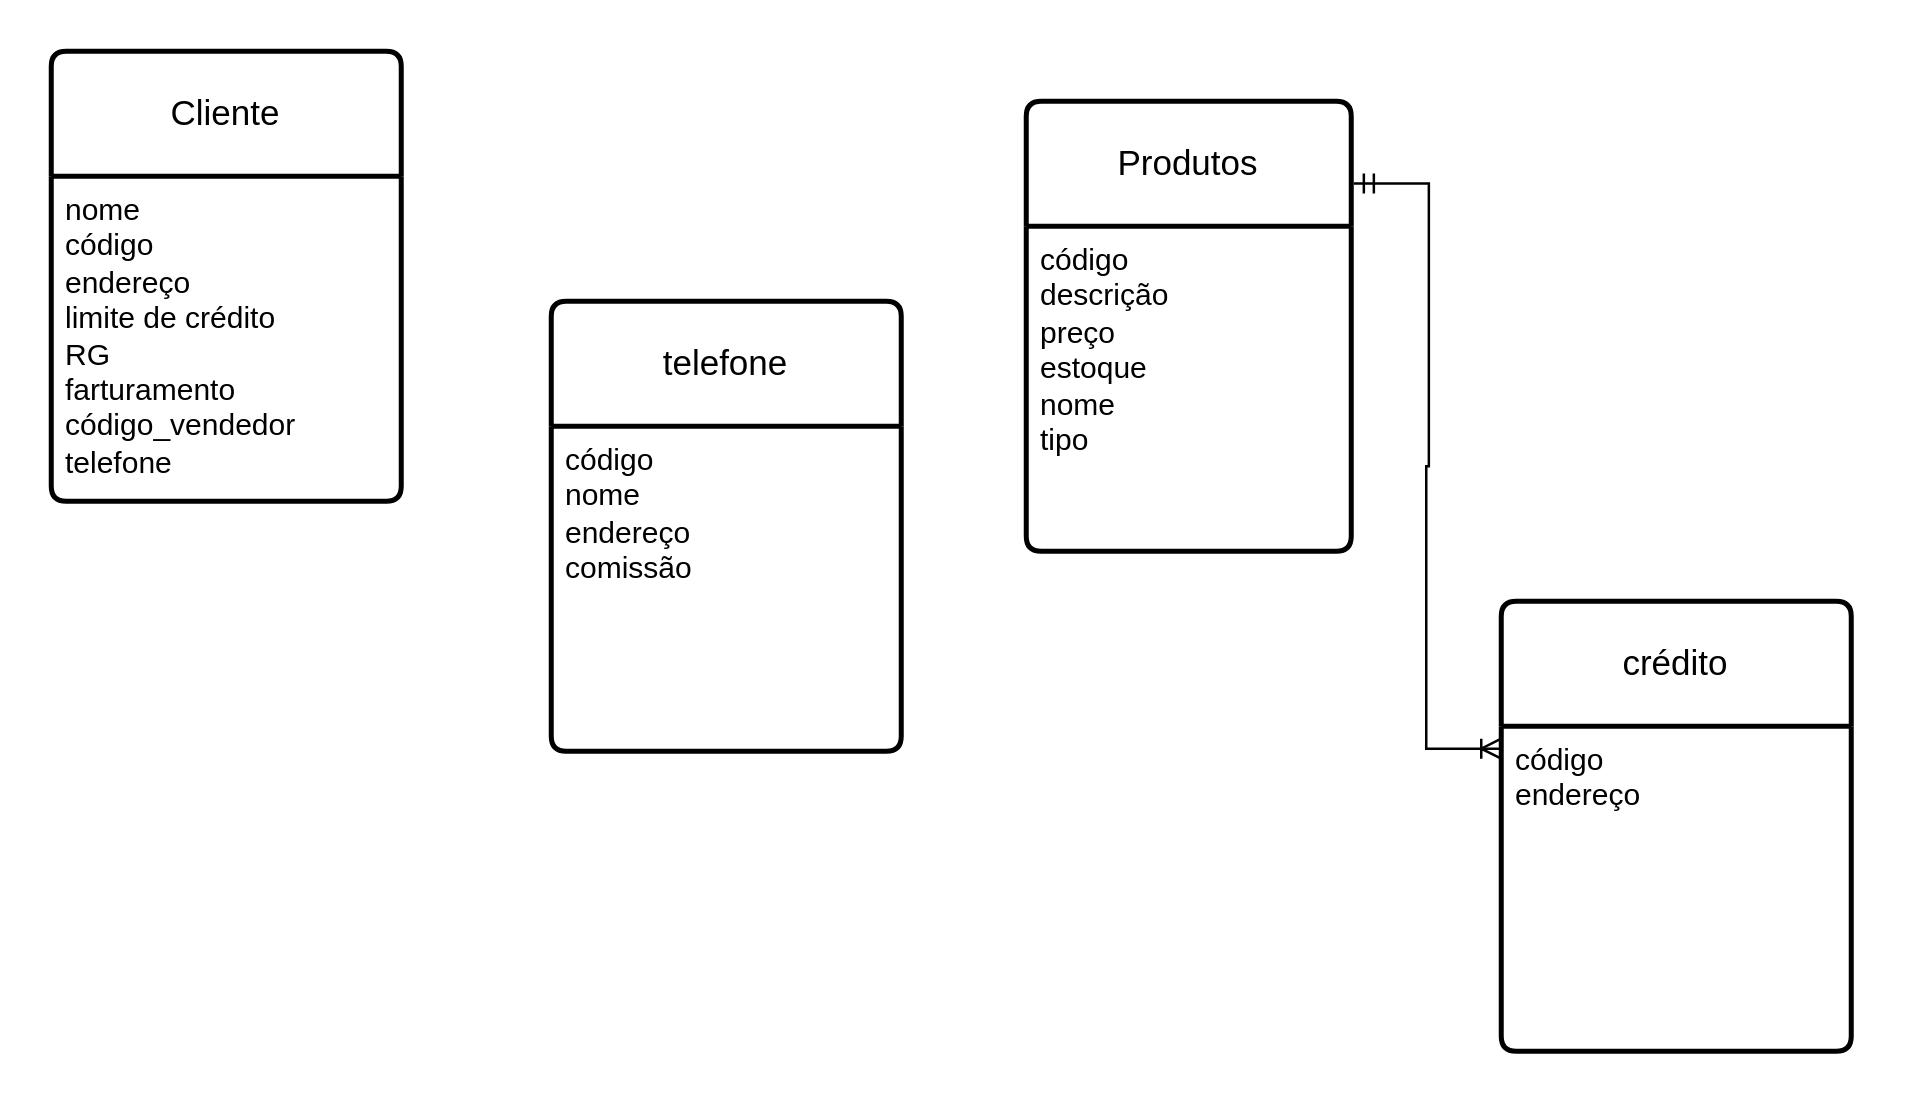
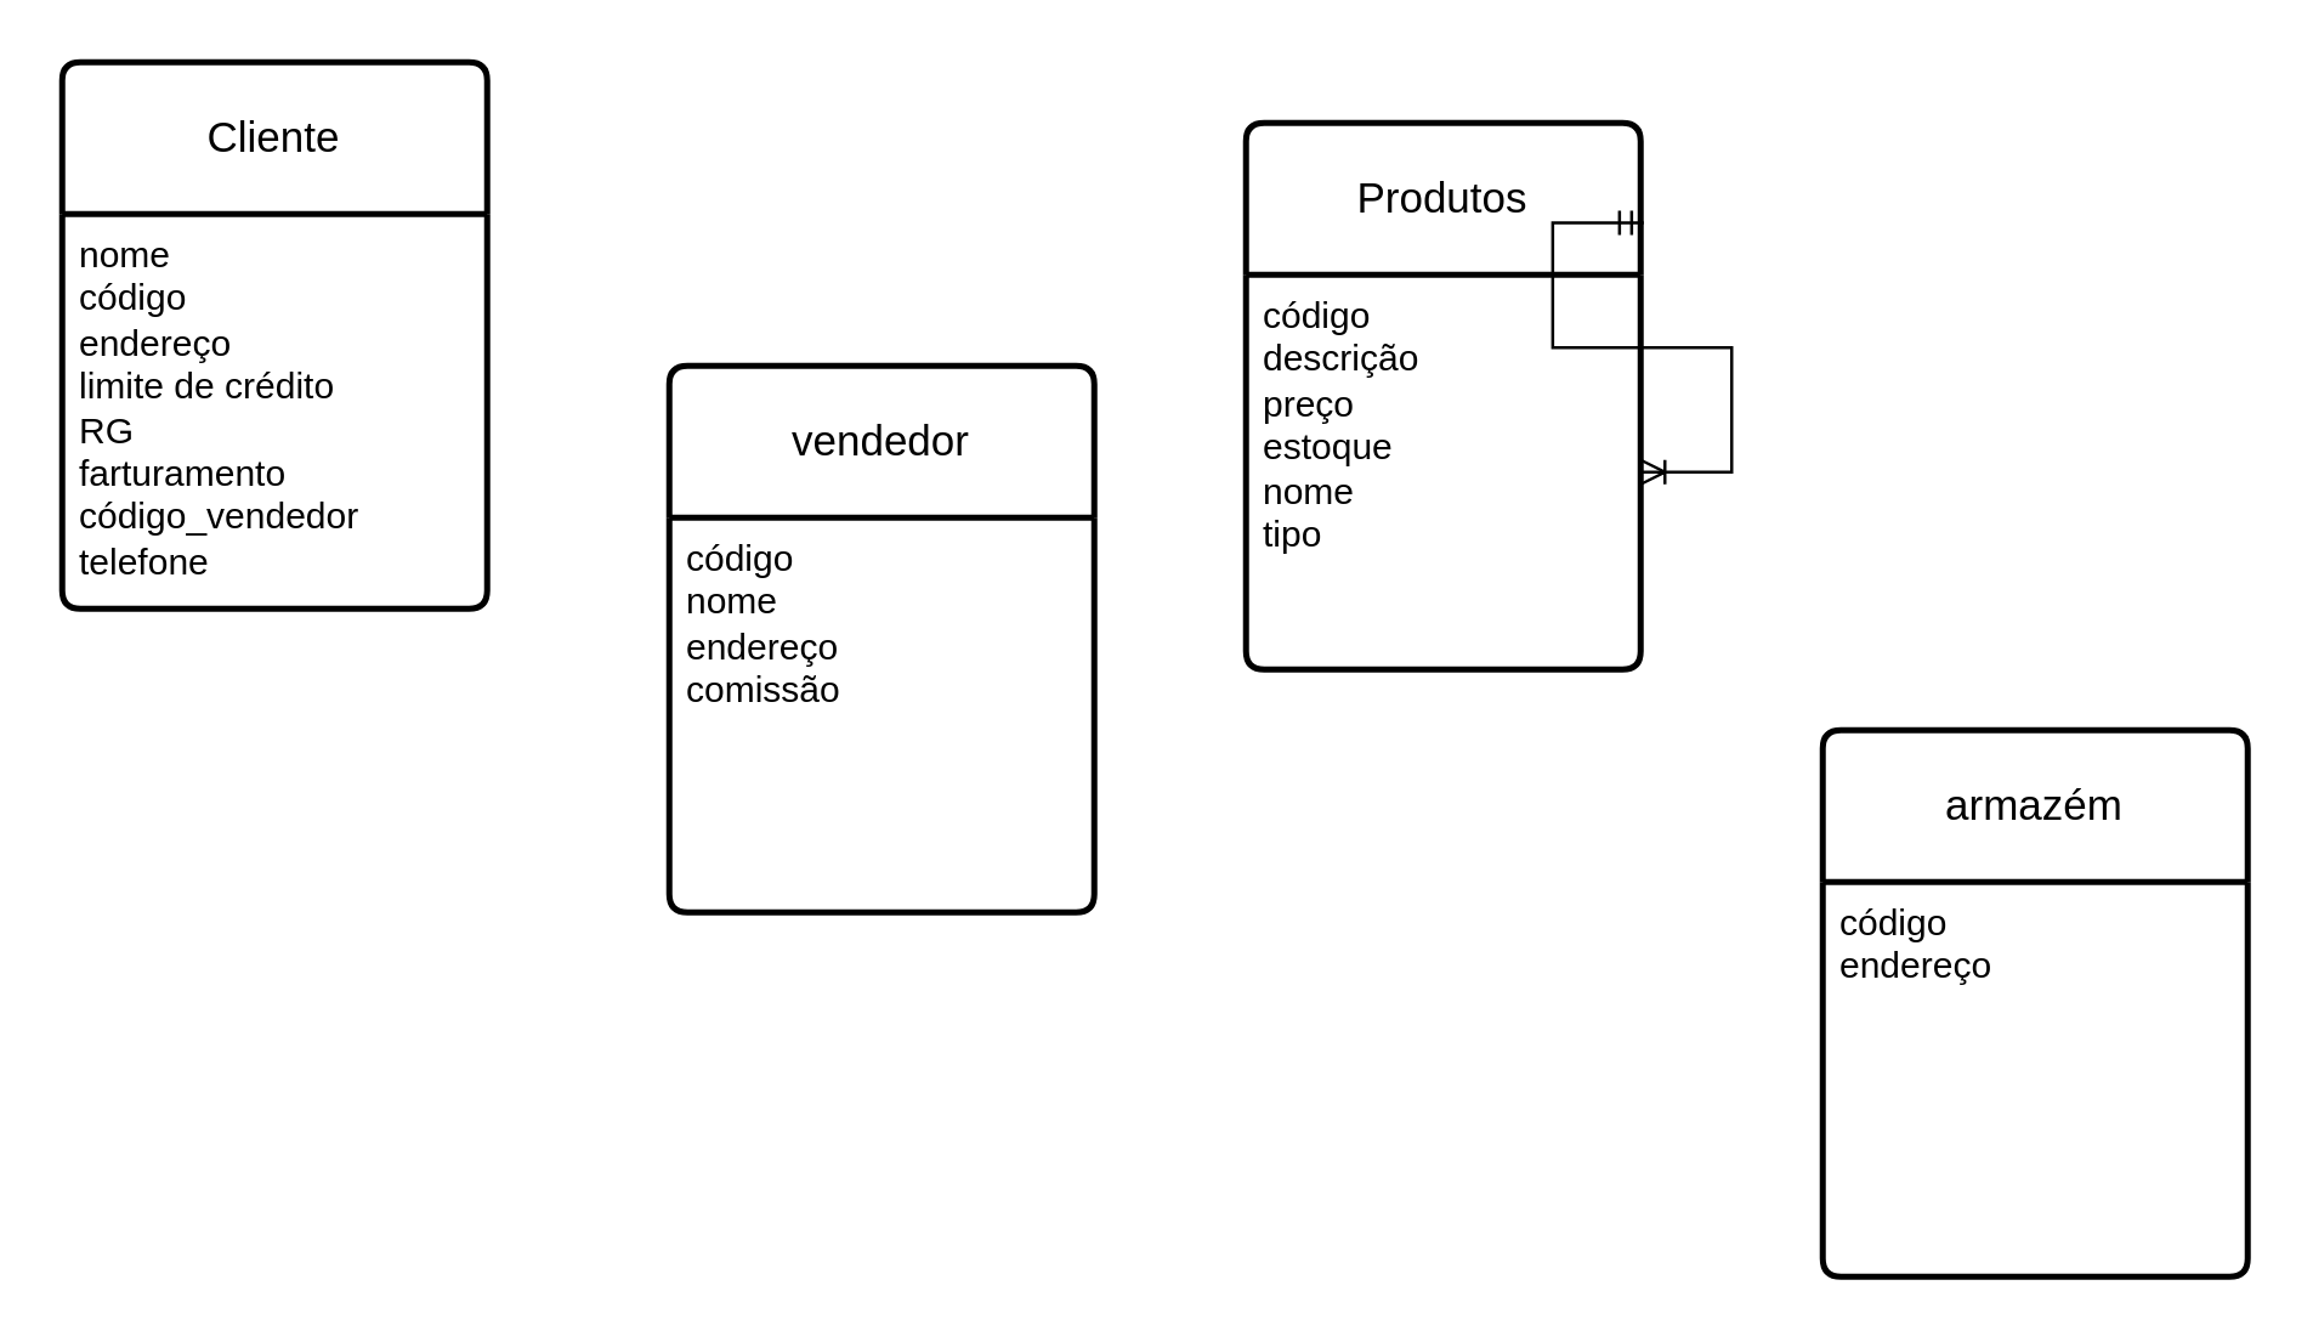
  <mxCell id="0" />
  <mxCell id="1" parent="0" />
- <mxCell id="2" value="telefone" style="swimlane;childLayout=stackLayout;horizontal=1;startSize=50;horizontalStack=0;rounded=1;fontSize=14;fontStyle=0;strokeWidth=2;resizeParent=0;resizeLast=1;shadow=0;dashed=0;align=center;arcSize=4;whiteSpace=wrap;html=1;" parent="1" vertex="1"><mxGeometry x="220" y="120" width="140" height="180" as="geometry" /></mxCell>
+ <mxCell id="2" value="vendedor" style="swimlane;childLayout=stackLayout;horizontal=1;startSize=50;horizontalStack=0;rounded=1;fontSize=14;fontStyle=0;strokeWidth=2;resizeParent=0;resizeLast=1;shadow=0;dashed=0;align=center;arcSize=4;whiteSpace=wrap;html=1;" parent="1" vertex="1"><mxGeometry x="220" y="120" width="140" height="180" as="geometry" /></mxCell>
  <mxCell id="3" value="&lt;div&gt;código&lt;/div&gt;&lt;div&gt;nome&lt;/div&gt;&lt;div&gt;endereço&lt;/div&gt;&lt;div&gt;comissão&lt;br&gt;&lt;/div&gt;" style="align=left;strokeColor=none;fillColor=none;spacingLeft=4;fontSize=12;verticalAlign=top;resizable=0;rotatable=0;part=1;html=1;" parent="2" vertex="1"><mxGeometry y="50" width="140" height="130" as="geometry" /></mxCell>
  <mxCell id="4" value="Produtos" style="swimlane;childLayout=stackLayout;horizontal=1;startSize=50;horizontalStack=0;rounded=1;fontSize=14;fontStyle=0;strokeWidth=2;resizeParent=0;resizeLast=1;shadow=0;dashed=0;align=center;arcSize=4;whiteSpace=wrap;html=1;" parent="1" vertex="1"><mxGeometry x="410" y="40" width="130" height="180" as="geometry" /></mxCell>
  <mxCell id="5" value="&lt;div&gt;código&lt;/div&gt;&lt;div&gt;descrição&lt;/div&gt;&lt;div&gt;preço&lt;/div&gt;&lt;div&gt;estoque &lt;br&gt;&lt;/div&gt;&lt;div&gt;nome&lt;/div&gt;&lt;div&gt;tipo&lt;br&gt;&lt;/div&gt;" style="align=left;strokeColor=none;fillColor=none;spacingLeft=4;fontSize=12;verticalAlign=top;resizable=0;rotatable=0;part=1;html=1;" parent="4" vertex="1"><mxGeometry y="50" width="130" height="130" as="geometry" /></mxCell>
- <mxCell id="6" value="crédito" style="swimlane;childLayout=stackLayout;horizontal=1;startSize=50;horizontalStack=0;rounded=1;fontSize=14;fontStyle=0;strokeWidth=2;resizeParent=0;resizeLast=1;shadow=0;dashed=0;align=center;arcSize=4;whiteSpace=wrap;html=1;" parent="1" vertex="1"><mxGeometry x="600" y="240" width="140" height="180" as="geometry" /></mxCell>
+ <mxCell id="6" value="armazém" style="swimlane;childLayout=stackLayout;horizontal=1;startSize=50;horizontalStack=0;rounded=1;fontSize=14;fontStyle=0;strokeWidth=2;resizeParent=0;resizeLast=1;shadow=0;dashed=0;align=center;arcSize=4;whiteSpace=wrap;html=1;" parent="1" vertex="1"><mxGeometry x="600" y="240" width="140" height="180" as="geometry" /></mxCell>
  <mxCell id="7" value="código&lt;br&gt;endereço" style="align=left;strokeColor=none;fillColor=none;spacingLeft=4;fontSize=12;verticalAlign=top;resizable=0;rotatable=0;part=1;html=1;" parent="6" vertex="1"><mxGeometry y="50" width="140" height="130" as="geometry" /></mxCell>
  <mxCell id="8" value="Cliente" style="swimlane;childLayout=stackLayout;horizontal=1;startSize=50;horizontalStack=0;rounded=1;fontSize=14;fontStyle=0;strokeWidth=2;resizeParent=0;resizeLast=1;shadow=0;dashed=0;align=center;arcSize=4;whiteSpace=wrap;html=1;" parent="1" vertex="1"><mxGeometry x="20" y="20" width="140" height="180" as="geometry"><mxRectangle x="260" y="-140" width="80" height="50" as="alternateBounds" /></mxGeometry></mxCell>
  <mxCell id="9" value="&lt;div&gt;nome&lt;/div&gt;&lt;div&gt;código&lt;/div&gt;&lt;div&gt;endereço&lt;/div&gt;&lt;div&gt;limite de crédito&lt;/div&gt;&lt;div&gt;RG&lt;/div&gt;&lt;div&gt;farturamento&lt;/div&gt;&lt;div&gt;código_vendedor&lt;/div&gt;&lt;div&gt;telefone&lt;br&gt;&lt;/div&gt;" style="align=left;strokeColor=none;fillColor=none;spacingLeft=4;fontSize=12;verticalAlign=top;resizable=0;rotatable=0;part=1;html=1;" parent="8" vertex="1"><mxGeometry y="50" width="140" height="130" as="geometry" /></mxCell>
- <mxCell id="10" value="" style="edgeStyle=entityRelationEdgeStyle;fontSize=12;html=1;endArrow=ERoneToMany;startArrow=ERmandOne;rounded=0;entryX=0;entryY=0.069;entryDx=0;entryDy=0;entryPerimeter=0;exitX=1.008;exitY=0.183;exitDx=0;exitDy=0;exitPerimeter=0;" edge="1" parent="1" source="4" target="7"><mxGeometry width="100" height="100" relative="1" as="geometry"><mxPoint x="540" y="130" as="sourcePoint" /><mxPoint x="640" y="30" as="targetPoint" /></mxGeometry></mxCell>
+ <mxCell id="10" value="" style="edgeStyle=entityRelationEdgeStyle;fontSize=12;html=1;endArrow=ERoneToMany;startArrow=ERmandOne;rounded=0;exitX=1.008;exitY=0.183;exitDx=0;exitDy=0;exitPerimeter=0;" edge="1" parent="1" source="4" target="5"><mxGeometry width="100" height="100" relative="1" as="geometry"><mxPoint x="540" y="130" as="sourcePoint" /><mxPoint x="640" y="30" as="targetPoint" /></mxGeometry></mxCell>
